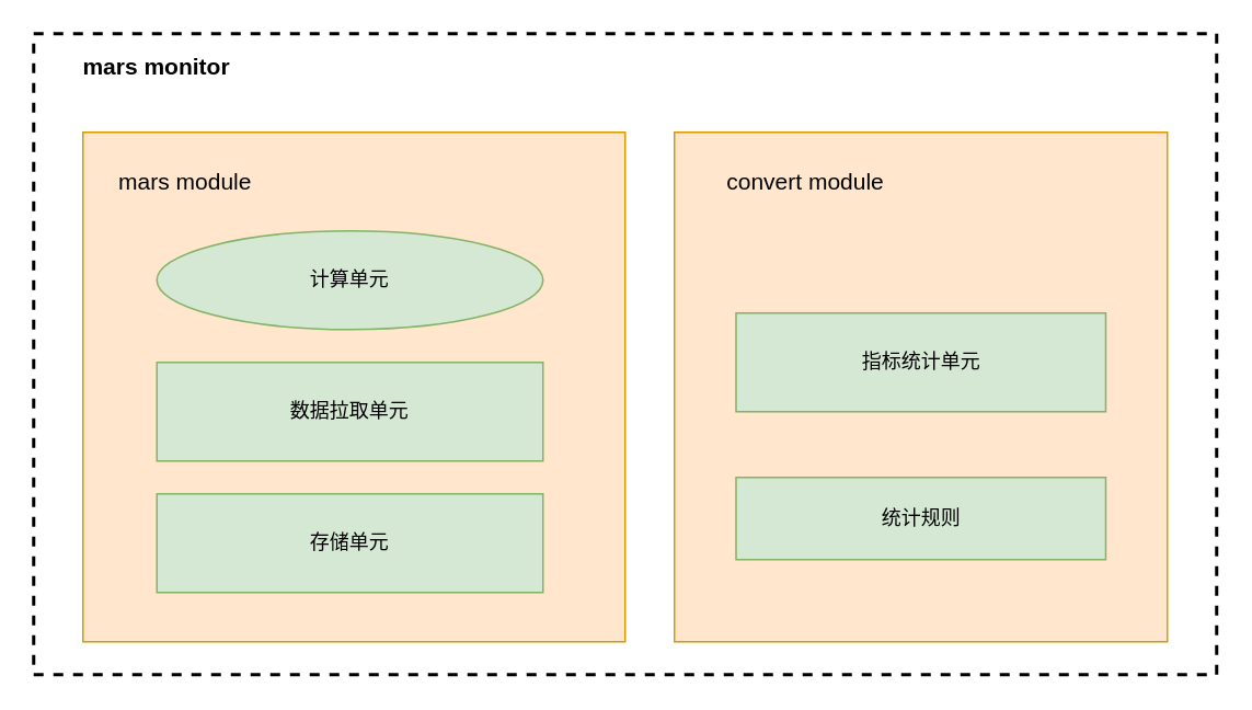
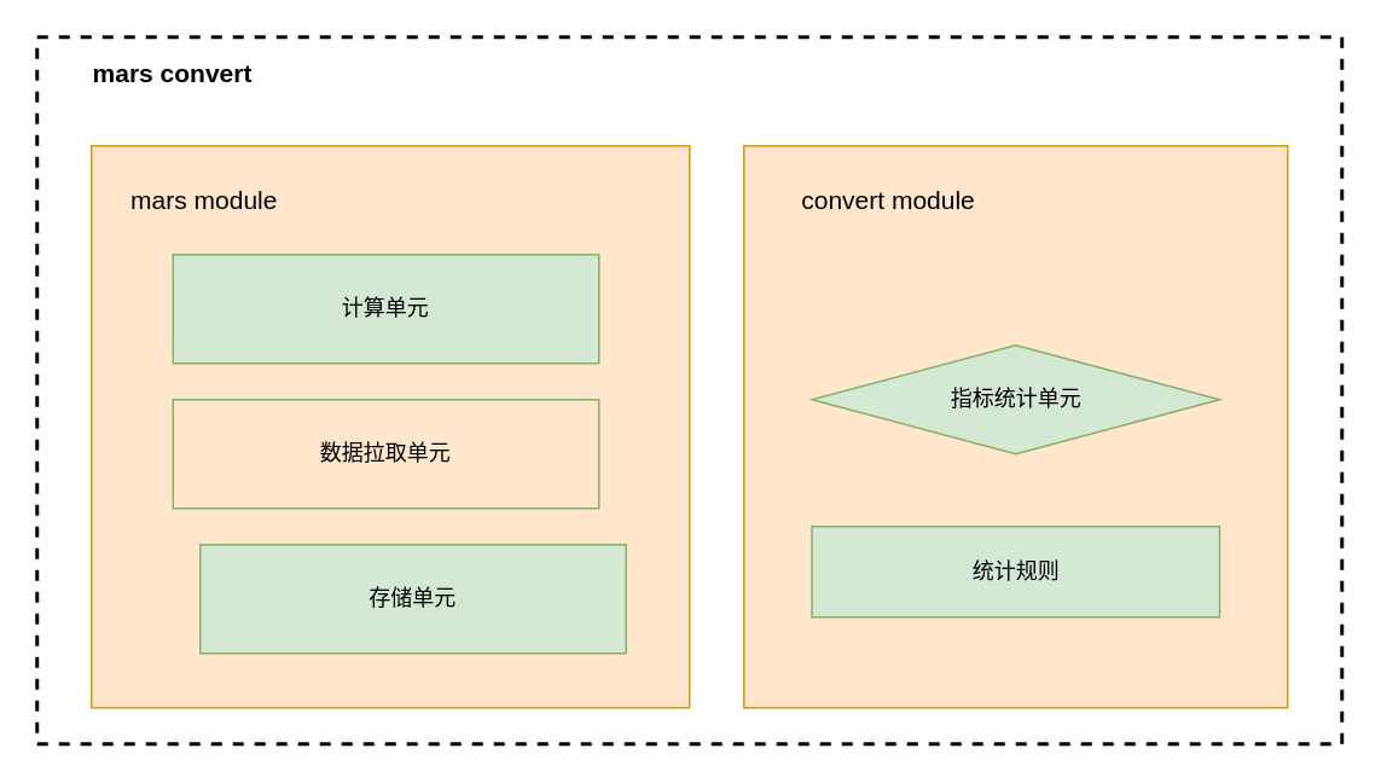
  <mxCell id="0" />
  <mxCell id="1" parent="0" />
  <mxCell id="2" value="" style="rounded=0;whiteSpace=wrap;html=1;dashed=1;strokeWidth=2;" vertex="1" parent="1"><mxGeometry x="20" y="20" width="720" height="390" as="geometry" /></mxCell>
- <mxCell id="3" value="&lt;b&gt;&lt;font style=&quot;font-size: 14px&quot;&gt;mars monitor&lt;/font&gt;&lt;/b&gt;" style="text;html=1;strokeColor=none;fillColor=none;align=center;verticalAlign=middle;whiteSpace=wrap;rounded=0;dashed=1;" vertex="1" parent="1"><mxGeometry x="30" y="30" width="130" height="20" as="geometry" /></mxCell>
+ <mxCell id="3" value="&lt;b&gt;&lt;font style=&quot;font-size: 14px&quot;&gt;mars convert&lt;/font&gt;&lt;/b&gt;" style="text;html=1;strokeColor=none;fillColor=none;align=center;verticalAlign=middle;whiteSpace=wrap;rounded=0;dashed=1;" vertex="1" parent="1"><mxGeometry x="30" y="30" width="130" height="20" as="geometry" /></mxCell>
  <mxCell id="4" value="" style="rounded=0;whiteSpace=wrap;html=1;strokeWidth=1;fillColor=#ffe6cc;strokeColor=#d79b00;" vertex="1" parent="1"><mxGeometry x="50" y="80" width="330" height="310" as="geometry" /></mxCell>
  <mxCell id="5" value="&lt;font style=&quot;font-size: 14px&quot;&gt;mars module&lt;/font&gt;" style="text;html=1;strokeColor=none;fillColor=none;align=center;verticalAlign=middle;whiteSpace=wrap;rounded=0;" vertex="1" parent="1"><mxGeometry x="65" y="100" width="95" height="20" as="geometry" /></mxCell>
- <mxCell id="6" value="存储单元" style="rounded=0;whiteSpace=wrap;html=1;strokeWidth=1;fillColor=#d5e8d4;strokeColor=#82b366;" vertex="1" parent="1"><mxGeometry x="95" y="300" width="235" height="60" as="geometry" /></mxCell>
- <mxCell id="7" value="数据拉取单元" style="rounded=0;whiteSpace=wrap;html=1;strokeWidth=1;fillColor=#d5e8d4;strokeColor=#82b366;" vertex="1" parent="1"><mxGeometry x="95" y="220" width="235" height="60" as="geometry" /></mxCell>
- <mxCell id="8" value="计算单元" style="ellipse;whiteSpace=wrap;html=1;strokeWidth=1;fillColor=#d5e8d4;strokeColor=#82b366;" vertex="1" parent="1"><mxGeometry x="95" y="140" width="235" height="60" as="geometry" /></mxCell>
+ <mxCell id="6" value="存储单元" style="rounded=0;whiteSpace=wrap;html=1;strokeWidth=1;fillColor=#d5e8d4;strokeColor=#82b366;" vertex="1" parent="1"><mxGeometry x="110" y="300" width="235" height="60" as="geometry" /></mxCell>
+ <mxCell id="7" value="数据拉取单元" style="rounded=0;whiteSpace=wrap;html=1;strokeWidth=1;fillColor=#ffe6cc;strokeColor=#82b366;" vertex="1" parent="1"><mxGeometry x="95" y="220" width="235" height="60" as="geometry" /></mxCell>
+ <mxCell id="8" value="计算单元" style="rounded=0;whiteSpace=wrap;html=1;strokeWidth=1;fillColor=#d5e8d4;strokeColor=#82b366;" vertex="1" parent="1"><mxGeometry x="95" y="140" width="235" height="60" as="geometry" /></mxCell>
  <mxCell id="9" value="" style="rounded=0;whiteSpace=wrap;html=1;strokeWidth=1;fillColor=#ffe6cc;strokeColor=#d79b00;" vertex="1" parent="1"><mxGeometry x="410" y="80" width="300" height="310" as="geometry" /></mxCell>
  <mxCell id="10" value="&lt;font style=&quot;font-size: 14px&quot;&gt;convert module&lt;/font&gt;" style="text;html=1;strokeColor=none;fillColor=none;align=center;verticalAlign=middle;whiteSpace=wrap;rounded=0;" vertex="1" parent="1"><mxGeometry x="430" y="100" width="120" height="20" as="geometry" /></mxCell>
  <mxCell id="11" value="统计规则" style="rounded=0;whiteSpace=wrap;html=1;strokeWidth=1;fillColor=#d5e8d4;strokeColor=#82b366;" vertex="1" parent="1"><mxGeometry x="447.5" y="290" width="225" height="50" as="geometry" /></mxCell>
- <mxCell id="12" value="指标统计单元" style="rounded=0;whiteSpace=wrap;html=1;strokeWidth=1;fillColor=#d5e8d4;strokeColor=#82b366;" vertex="1" parent="1"><mxGeometry x="447.5" y="190" width="225" height="60" as="geometry" /></mxCell>
+ <mxCell id="12" value="指标统计单元" style="rhombus;whiteSpace=wrap;html=1;strokeWidth=1;fillColor=#d5e8d4;strokeColor=#82b366;" vertex="1" parent="1"><mxGeometry x="447.5" y="190" width="225" height="60" as="geometry" /></mxCell>
